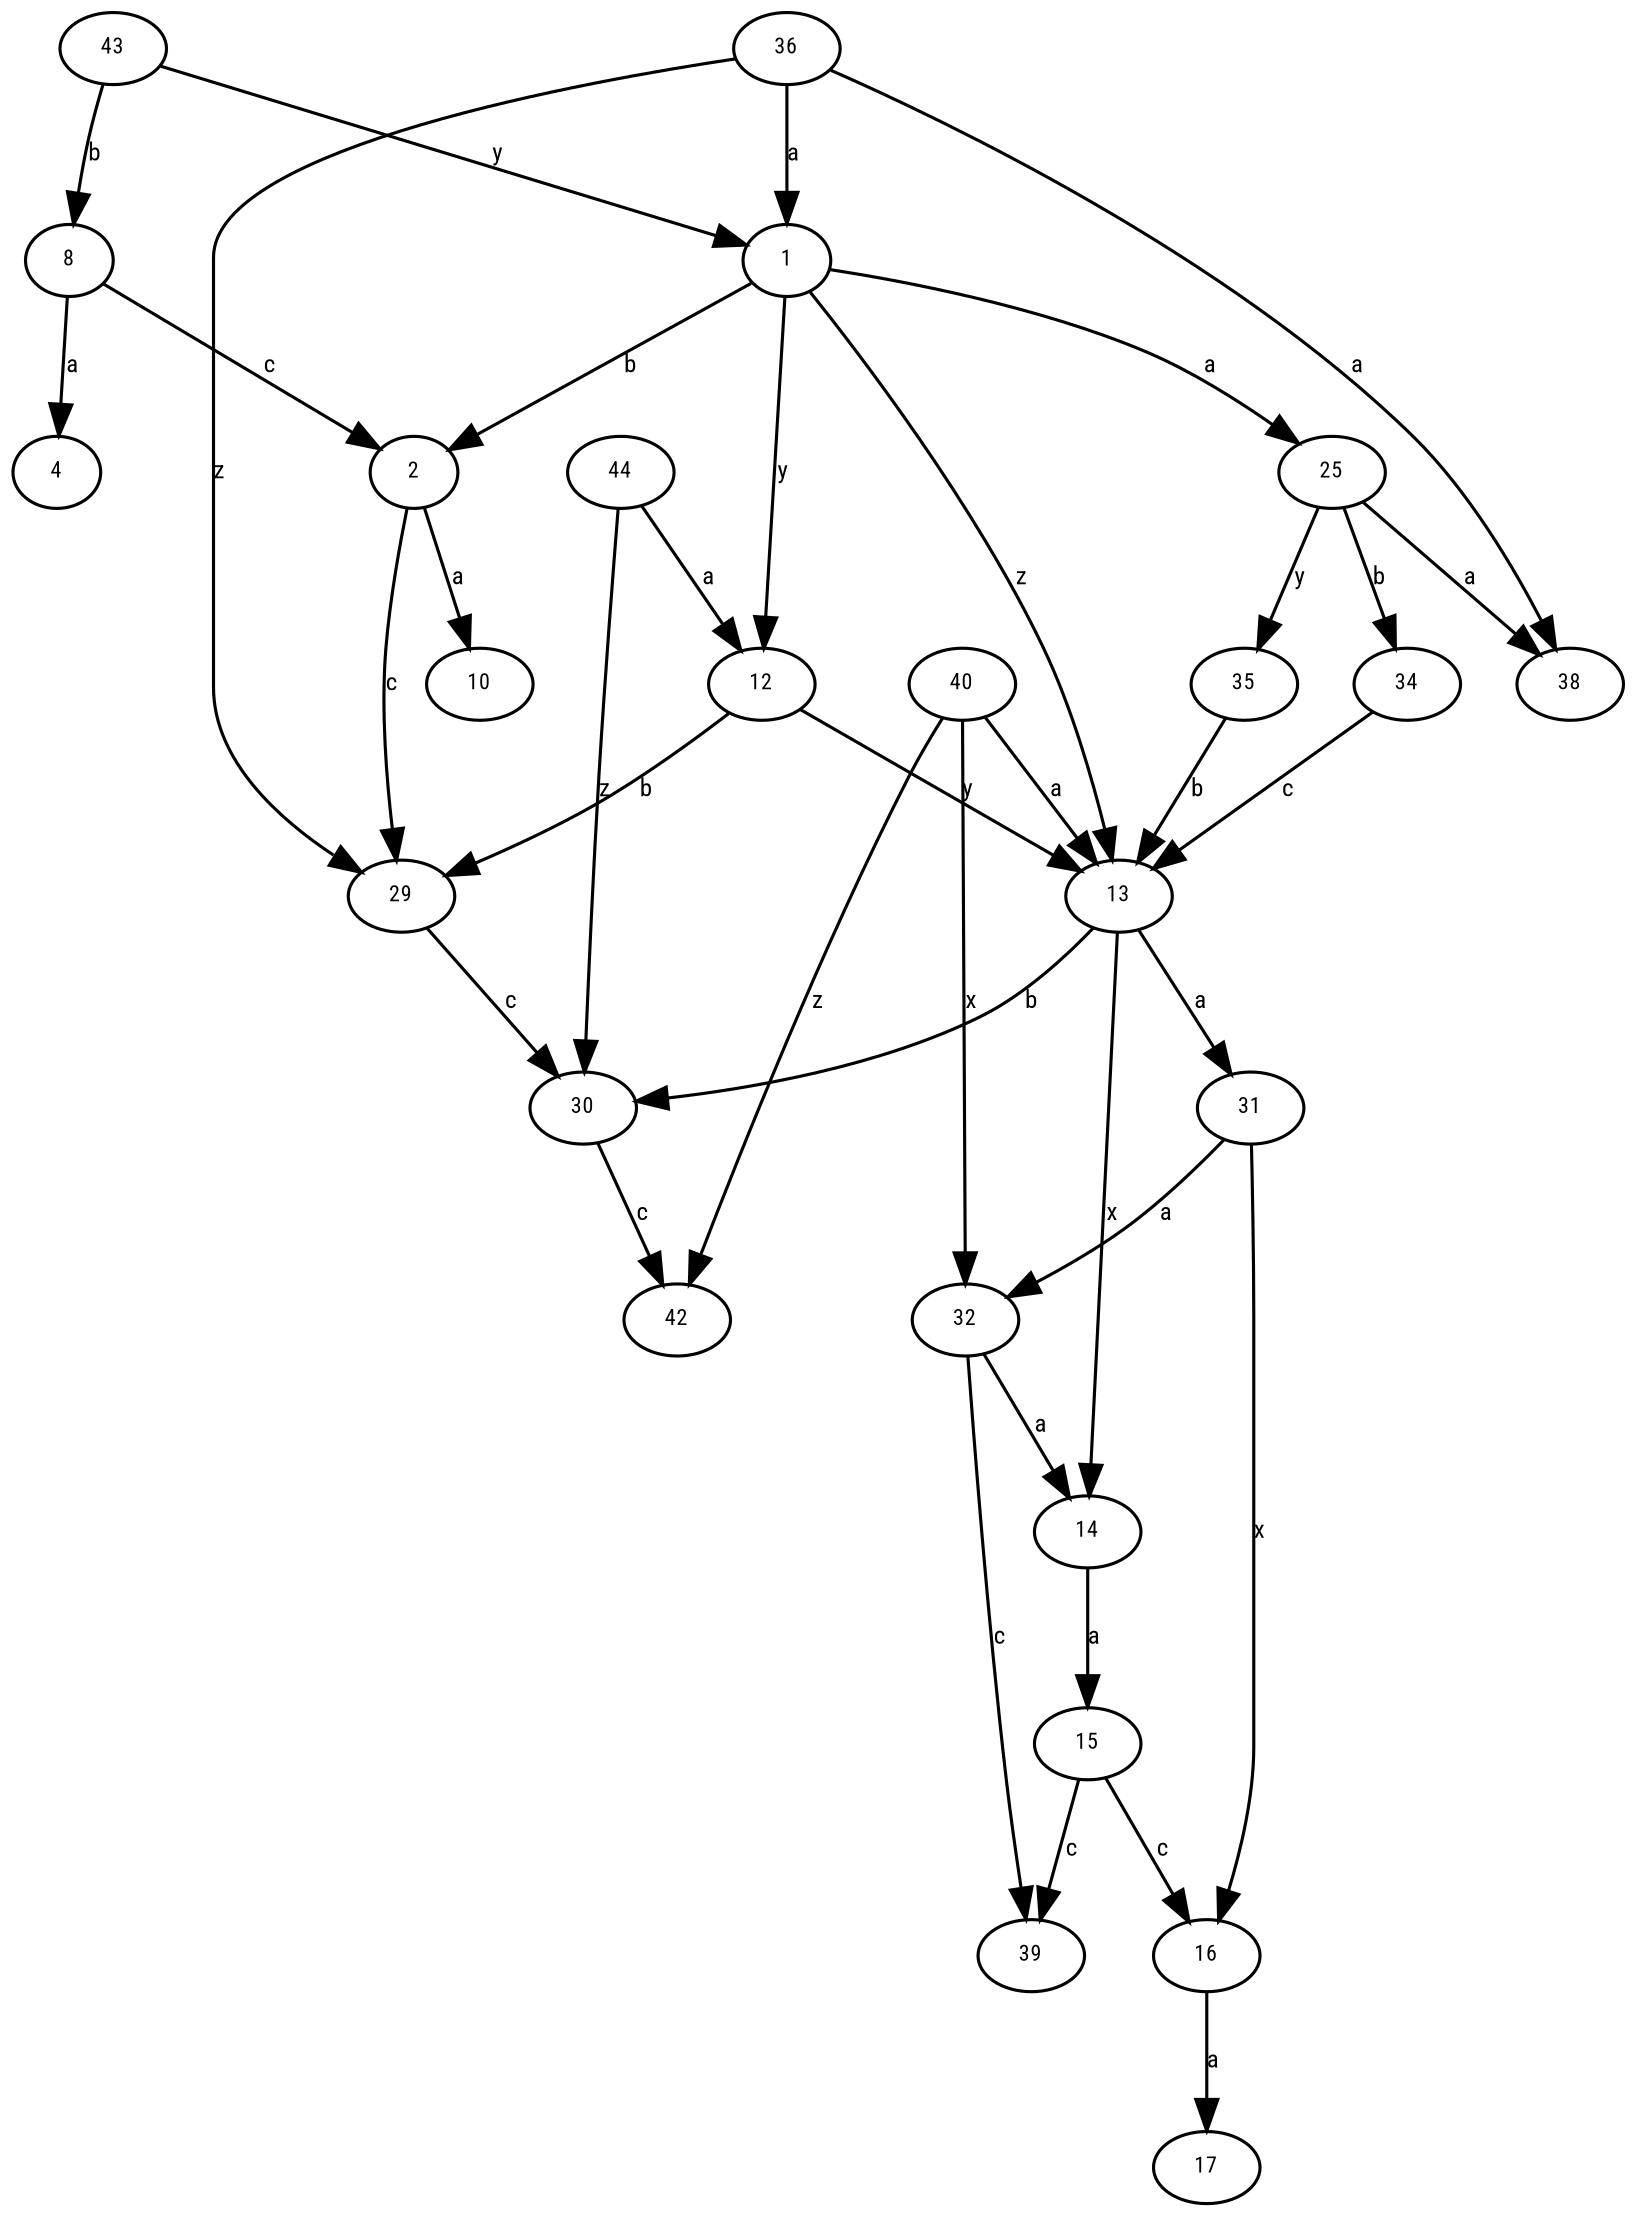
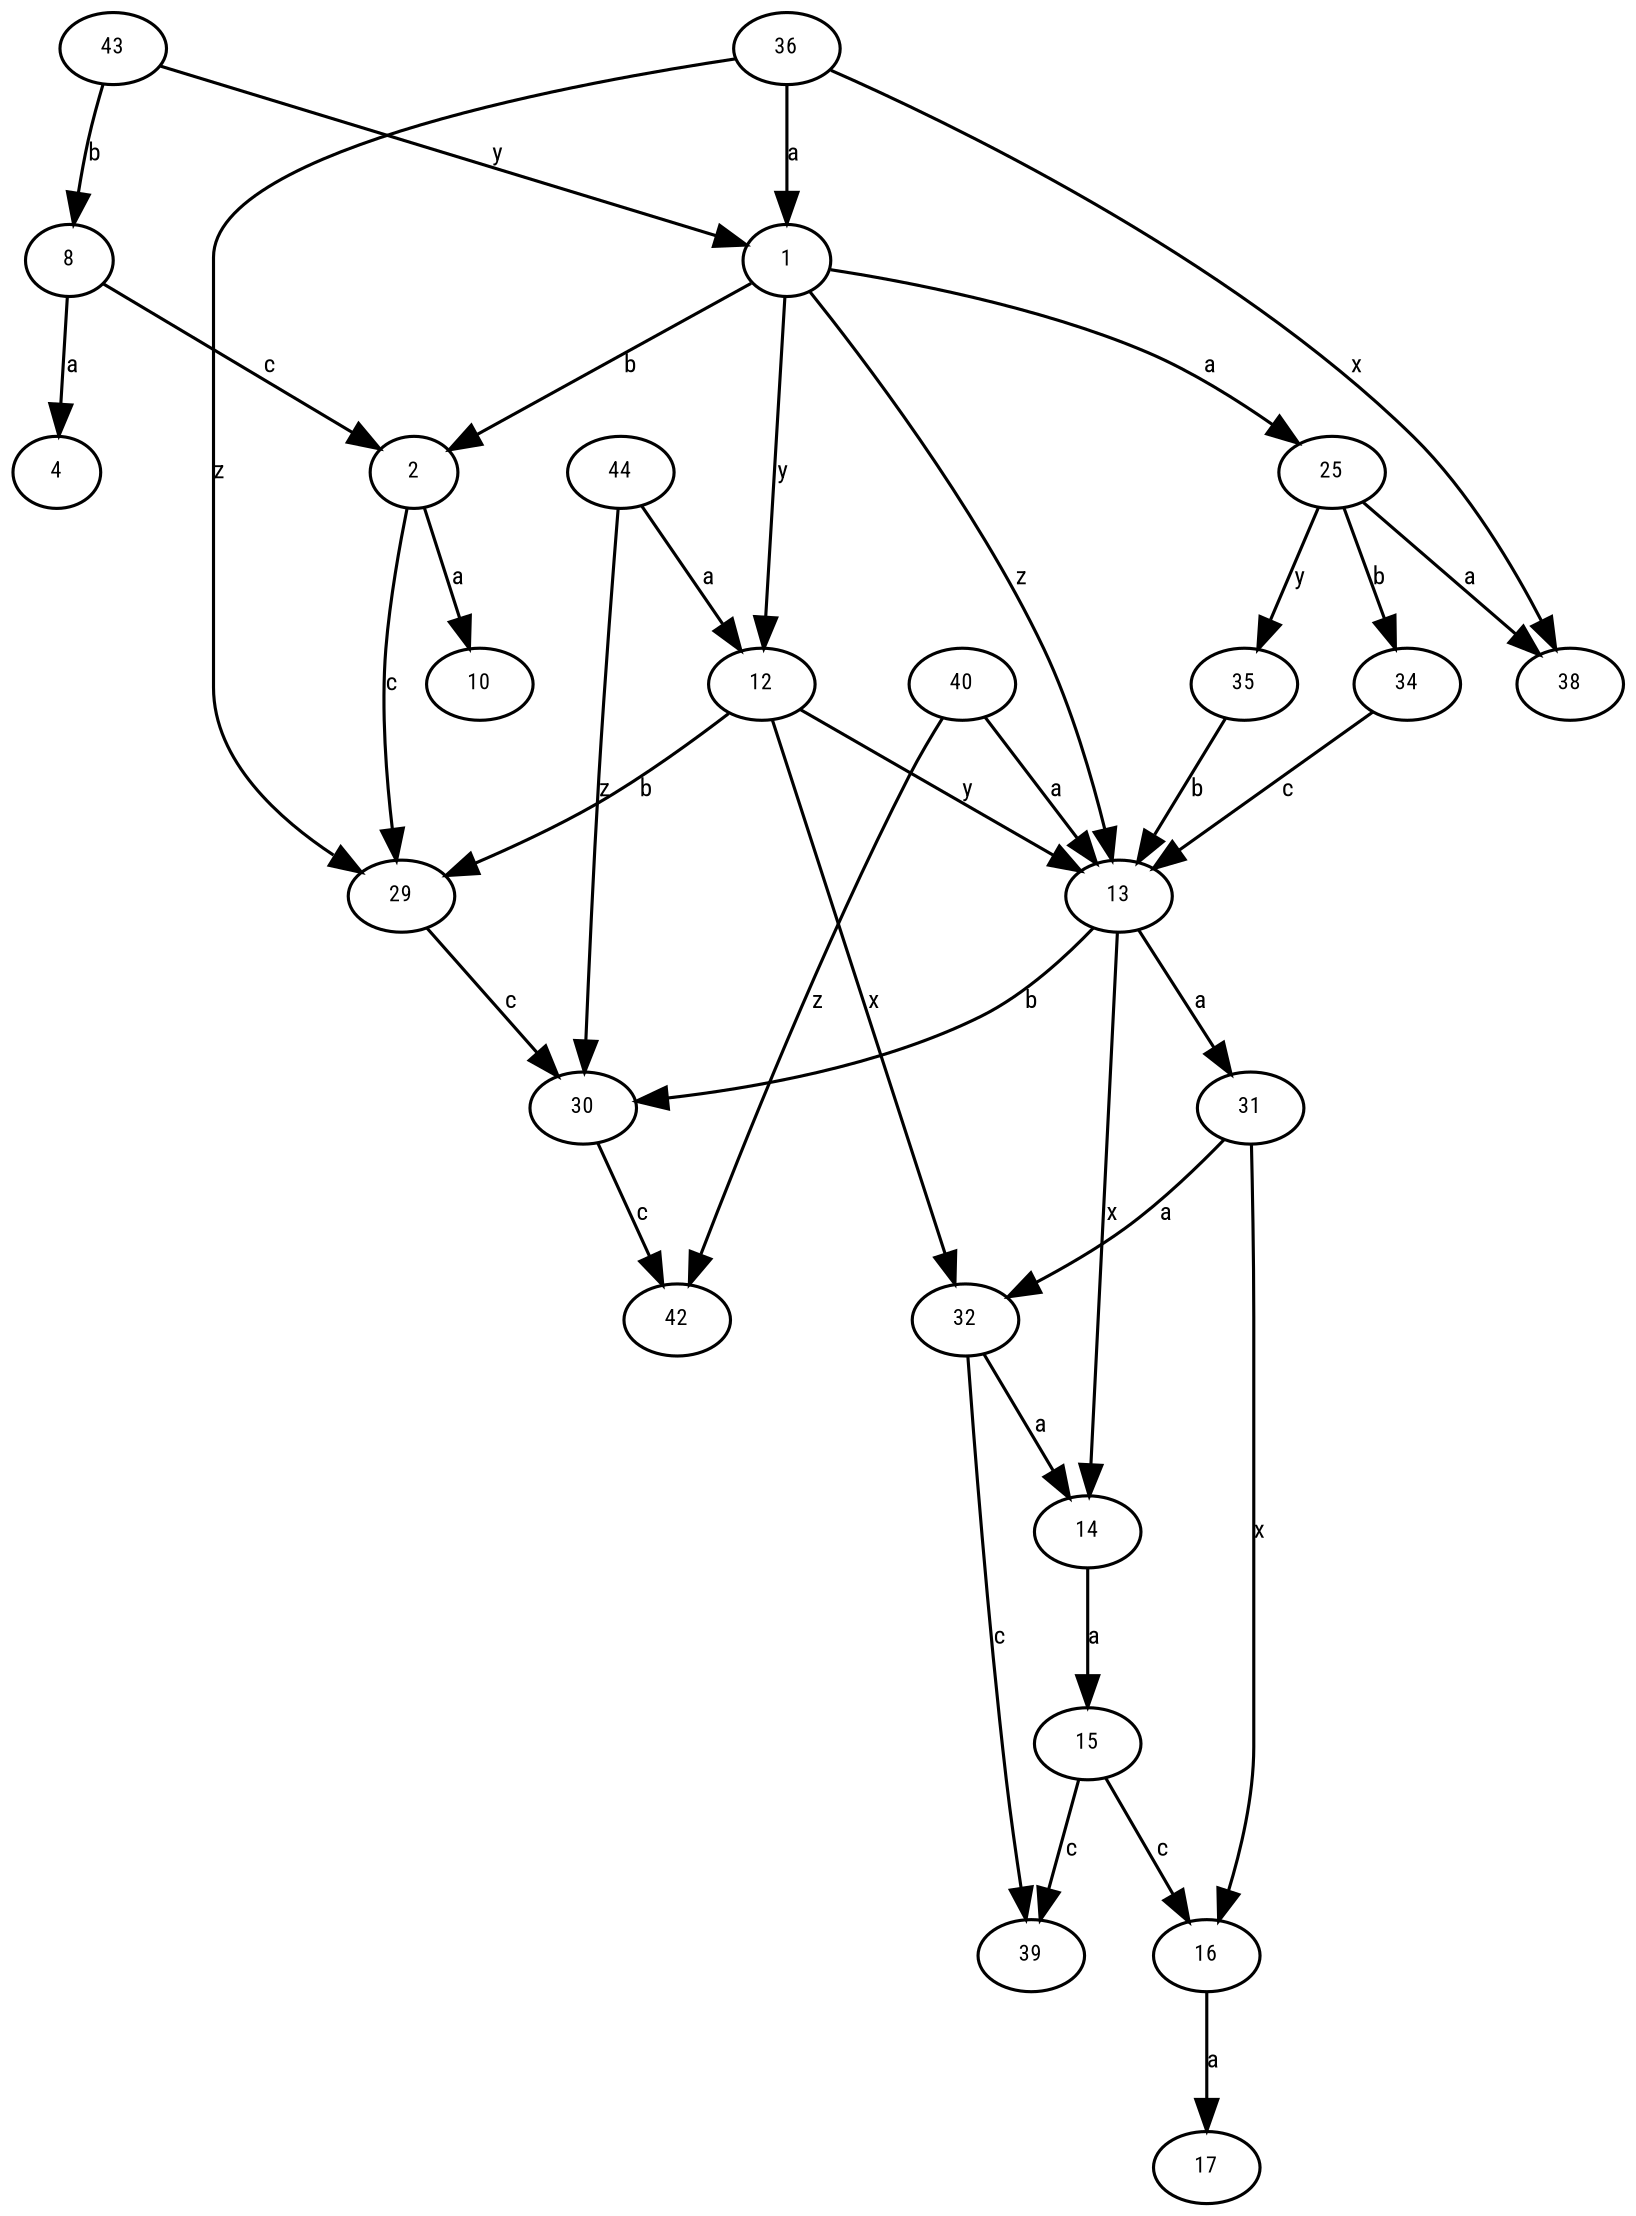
  digraph {
    fontname="Roboto Condensed"
    node [fontname="Roboto Condensed" fontsize=7]
    edge [fontname="Roboto Condensed" fontsize=8]
    n1 [height=.01 label=1 width=.01]
    n2 [height=.01 label=12 width=.01]
    n3 [height=.01 label=25 width=.01]
    n4 [height=.01 label=2 width=.01]
    n5 [height=.01 label=13 width=.01]
    n6 [height=.01 label=29 width=.01]
    n7 [height=.01 label=35 width=.01]
    n8 [height=.01 label=38 width=.01]
    n9 [height=.01 label=34 width=.01]
    n10 [height=.01 label=10 width=.01]
    n11 [height=.01 label=31 width=.01]
    n12 [height=.01 label=14 width=.01]
    n13 [height=.01 label=30 width=.01]
    n14 [height=.01 label=32 width=.01]
    n15 [height=.01 label=16 width=.01]
    n16 [height=.01 label=15 width=.01]
    n17 [height=.01 label=42 width=.01]
    n18 [height=.01 label=8 width=.01]
    n19 [height=.01 label=4 width=.01]
    n20 [height=.01 label=39 width=.01]
    n21 [height=.01 label=17 width=.01]
    n22 [height=.01 label=36 width=.01]
    n23 [height=.01 label=40 width=.01]
    n24 [height=.01 label=43 width=.01]
    n25 [height=.01 label=44 width=.01]
    n1 -> n2 [label=y]
    n1 -> n3 [label=a]
    n1 -> n4 [label=b]
    n1 -> n5 [label=z]
    n2 -> n5 [label=y]
    n2 -> n6 [label=b]
    n3 -> n7 [label=y]
    n3 -> n8 [label=a]
    n3 -> n9 [label=b]
    n4 -> n6 [label=c]
    n4 -> n10 [label=a]
    n5 -> n11 [label=a]
    n5 -> n12 [label=x]
    n5 -> n13 [label=b]
    n6 -> n13 [label=c]
    n7 -> n5 [label=b]
    n9 -> n5 [label=c]
    n11 -> n14 [label=a]
    n11 -> n15 [label=x]
    n12 -> n16 [label=a]
    n13 -> n17 [label=c]
    n14 -> n12 [label=a]
    n14 -> n20 [label=c]
    n15 -> n21 [label=a]
    n16 -> n15 [label=c]
    n16 -> n20 [label=c]
    n18 -> n4 [label=c]
    n18 -> n19 [label=a]
    n22 -> n1 [label=a]
    n22 -> n6 [label=z]
-   n22 -> n8 [label=a]
+   n22 -> n8 [label=x]
    n23 -> n5 [label=a]
-   n23 -> n14 [label=x]
+   n2 -> n14 [label=x]
    n23 -> n17 [label=z]
    n24 -> n1 [label=y]
    n24 -> n18 [label=b]
    n25 -> n2 [label=a]
    n25 -> n13 [label=z]
  }
